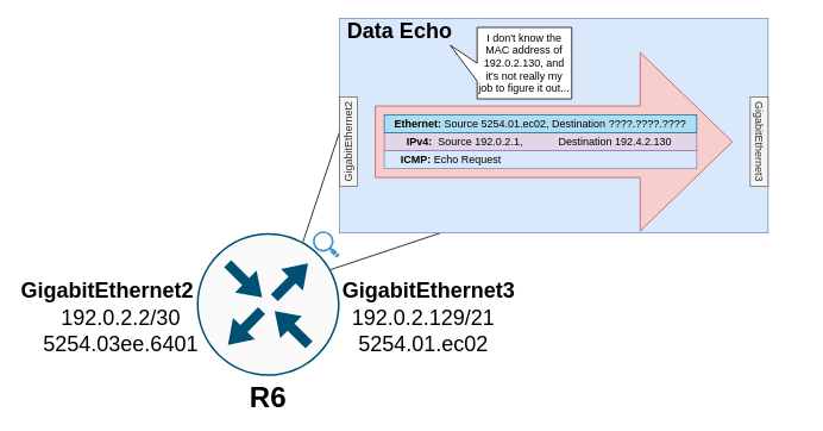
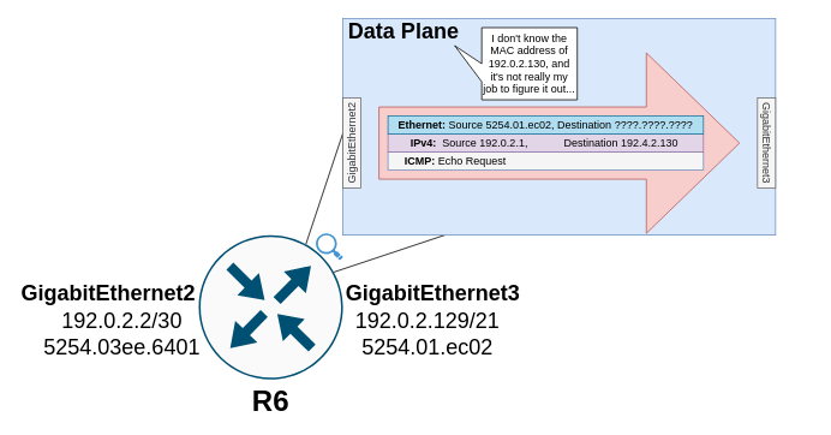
  <mxCell id="0" />
  <mxCell id="1" parent="0" />
  <mxCell id="2" value="" style="triangle;whiteSpace=wrap;html=1;rotation=-225;" parent="1" vertex="1"><mxGeometry x="300" y="180" width="160" height="160" as="geometry" /></mxCell>
  <mxCell id="3" value="&lt;font style=&quot;font-size: 32px&quot;&gt;&lt;b&gt;R6&lt;/b&gt;&lt;br&gt;&lt;/font&gt;" style="text;html=1;strokeColor=none;fillColor=none;align=center;verticalAlign=middle;whiteSpace=wrap;rounded=0;" parent="1" vertex="1"><mxGeometry x="260" y="430" width="80" height="30" as="geometry" /></mxCell>
  <mxCell id="4" value="&lt;font style=&quot;font-size: 24px&quot;&gt;GigabitEthernet2&lt;/font&gt;" style="text;html=1;strokeColor=none;fillColor=none;align=center;verticalAlign=middle;whiteSpace=wrap;rounded=0;fontSize=12;fontStyle=1" parent="1" vertex="1"><mxGeometry x="20" y="315" width="200" height="20" as="geometry" /></mxCell>
  <mxCell id="5" value="&lt;font style=&quot;font-size: 24px&quot;&gt;192.0.2.2/30&lt;br&gt;5254.03ee.6401&lt;br&gt;&lt;/font&gt;" style="text;html=1;strokeColor=none;fillColor=none;align=center;verticalAlign=middle;whiteSpace=wrap;rounded=0;fontSize=12;" parent="1" vertex="1"><mxGeometry x="50" y="340" width="170" height="60" as="geometry" /></mxCell>
  <mxCell id="6" value="" style="sketch=0;points=[[0.5,0,0],[1,0.5,0],[0.5,1,0],[0,0.5,0],[0.145,0.145,0],[0.856,0.145,0],[0.855,0.856,0],[0.145,0.855,0]];verticalLabelPosition=bottom;html=1;verticalAlign=top;aspect=fixed;align=center;pointerEvents=1;shape=mxgraph.cisco19.rect;prIcon=router;fillColor=#FAFAFA;strokeColor=#005073;" parent="1" vertex="1"><mxGeometry x="220" y="260" width="160" height="160" as="geometry" /></mxCell>
  <mxCell id="7" value="" style="shadow=0;dashed=0;html=1;strokeColor=none;fillColor=#4495D1;labelPosition=center;verticalLabelPosition=bottom;verticalAlign=top;align=center;outlineConnect=0;shape=mxgraph.veeam.magnifying_glass;pointerEvents=1;" parent="1" vertex="1"><mxGeometry x="350" y="258" width="30.2" height="29.76" as="geometry" /></mxCell>
  <mxCell id="8" value="" style="rounded=0;whiteSpace=wrap;html=1;fillColor=#dae8fc;strokeColor=#6c8ebf;" parent="1" vertex="1"><mxGeometry x="380" y="20" width="480" height="240" as="geometry" /></mxCell>
  <mxCell id="9" value="" style="html=1;shadow=0;dashed=0;align=center;verticalAlign=middle;shape=mxgraph.arrows2.arrow;dy=0.6;dx=103.33;notch=0;fillColor=#f8cecc;strokeColor=#b85450;" parent="1" vertex="1"><mxGeometry x="420" y="58" width="400" height="200" as="geometry" /></mxCell>
- <mxCell id="10" value="&lt;b&gt;&lt;font style=&quot;font-size: 24px;&quot;&gt;Data Echo&lt;/font&gt;&lt;/b&gt;" style="text;html=1;strokeColor=none;fillColor=none;align=center;verticalAlign=middle;whiteSpace=wrap;rounded=0;" parent="1" vertex="1"><mxGeometry x="380.2" y="20" width="135" height="30" as="geometry" /></mxCell>
+ <mxCell id="10" value="&lt;b&gt;&lt;font style=&quot;font-size: 24px;&quot;&gt;Data Plane&lt;/font&gt;&lt;/b&gt;" style="text;html=1;strokeColor=none;fillColor=none;align=center;verticalAlign=middle;whiteSpace=wrap;rounded=0;" parent="1" vertex="1"><mxGeometry x="380.2" y="20" width="135" height="30" as="geometry" /></mxCell>
  <mxCell id="11" value="GigabitEthernet2" style="text;html=1;strokeColor=#666666;fillColor=#f5f5f5;align=center;verticalAlign=middle;whiteSpace=wrap;rounded=0;fontSize=12;fontColor=#333333;rotation=-90;" parent="1" vertex="1"><mxGeometry x="340" y="148" width="100" height="20" as="geometry" /></mxCell>
  <mxCell id="12" value="I don't know the MAC address of 192.0.2.130, and it's not really my job to figure it out..." style="shape=callout;whiteSpace=wrap;html=1;perimeter=calloutPerimeter;fontSize=12;strokeColor=default;fillColor=default;flipV=0;position2=0.25;flipH=0;direction=south;" parent="1" vertex="1"><mxGeometry x="504" y="30" width="136" height="80" as="geometry" /></mxCell>
  <mxCell id="13" value="GigabitEthernet3" style="text;html=1;strokeColor=#666666;fillColor=#f5f5f5;align=center;verticalAlign=middle;whiteSpace=wrap;rounded=0;fontSize=12;fontColor=#333333;rotation=90;" parent="1" vertex="1"><mxGeometry x="800" y="148" width="100" height="20" as="geometry" /></mxCell>
- <mxCell id="14" value="&lt;b&gt;&amp;nbsp; &amp;nbsp; &amp;nbsp;ICMP:&lt;/b&gt; Echo Request" style="rounded=0;whiteSpace=wrap;html=1;align=left;fillColor=#dae8fc;strokeColor=#6c8ebf;" parent="1" vertex="1"><mxGeometry x="430" y="168" width="350" height="20" as="geometry" /></mxCell>
+ <mxCell id="14" value="&lt;b&gt;&amp;nbsp; &amp;nbsp; &amp;nbsp;ICMP:&lt;/b&gt; Echo Request" style="rounded=0;whiteSpace=wrap;html=1;align=left;fillColor=#f5f5f5;strokeColor=#6c8ebf;" parent="1" vertex="1"><mxGeometry x="430" y="168" width="350" height="20" as="geometry" /></mxCell>
  <mxCell id="15" value="&lt;b&gt;&amp;nbsp; &amp;nbsp; &amp;nbsp; &amp;nbsp;IPv4:&lt;/b&gt;&amp;nbsp; Source 192.0.2.1,&amp;nbsp; &amp;nbsp; &amp;nbsp; &amp;nbsp; &amp;nbsp; &amp;nbsp; Destination 192.4.2.130" style="rounded=0;whiteSpace=wrap;html=1;align=left;fillColor=#e1d5e7;strokeColor=#9673a6;" parent="1" vertex="1"><mxGeometry x="430" y="148" width="350" height="20" as="geometry" /></mxCell>
  <mxCell id="16" value="&lt;b&gt;Ethernet:&lt;/b&gt; Source 5254.01.ec02, Destination ????.????.????" style="rounded=0;whiteSpace=wrap;html=1;fillColor=#b1ddf0;strokeColor=#10739e;" parent="1" vertex="1"><mxGeometry x="430" y="128" width="350" height="20" as="geometry" /></mxCell>
  <mxCell id="17" value="&lt;font style=&quot;font-size: 24px&quot;&gt;GigabitEthernet3&lt;/font&gt;" style="text;html=1;strokeColor=none;fillColor=none;align=center;verticalAlign=middle;whiteSpace=wrap;rounded=0;fontSize=12;fontStyle=1" vertex="1" parent="1"><mxGeometry x="380.2" y="315" width="200" height="20" as="geometry" /></mxCell>
  <mxCell id="18" value="&lt;font style=&quot;font-size: 24px&quot;&gt;192.0.2.129/21&lt;br&gt;5254.01.ec02&lt;br&gt;&lt;/font&gt;" style="text;html=1;strokeColor=none;fillColor=none;align=center;verticalAlign=middle;whiteSpace=wrap;rounded=0;fontSize=12;" vertex="1" parent="1"><mxGeometry x="389.2" y="340" width="170" height="60" as="geometry" /></mxCell>
